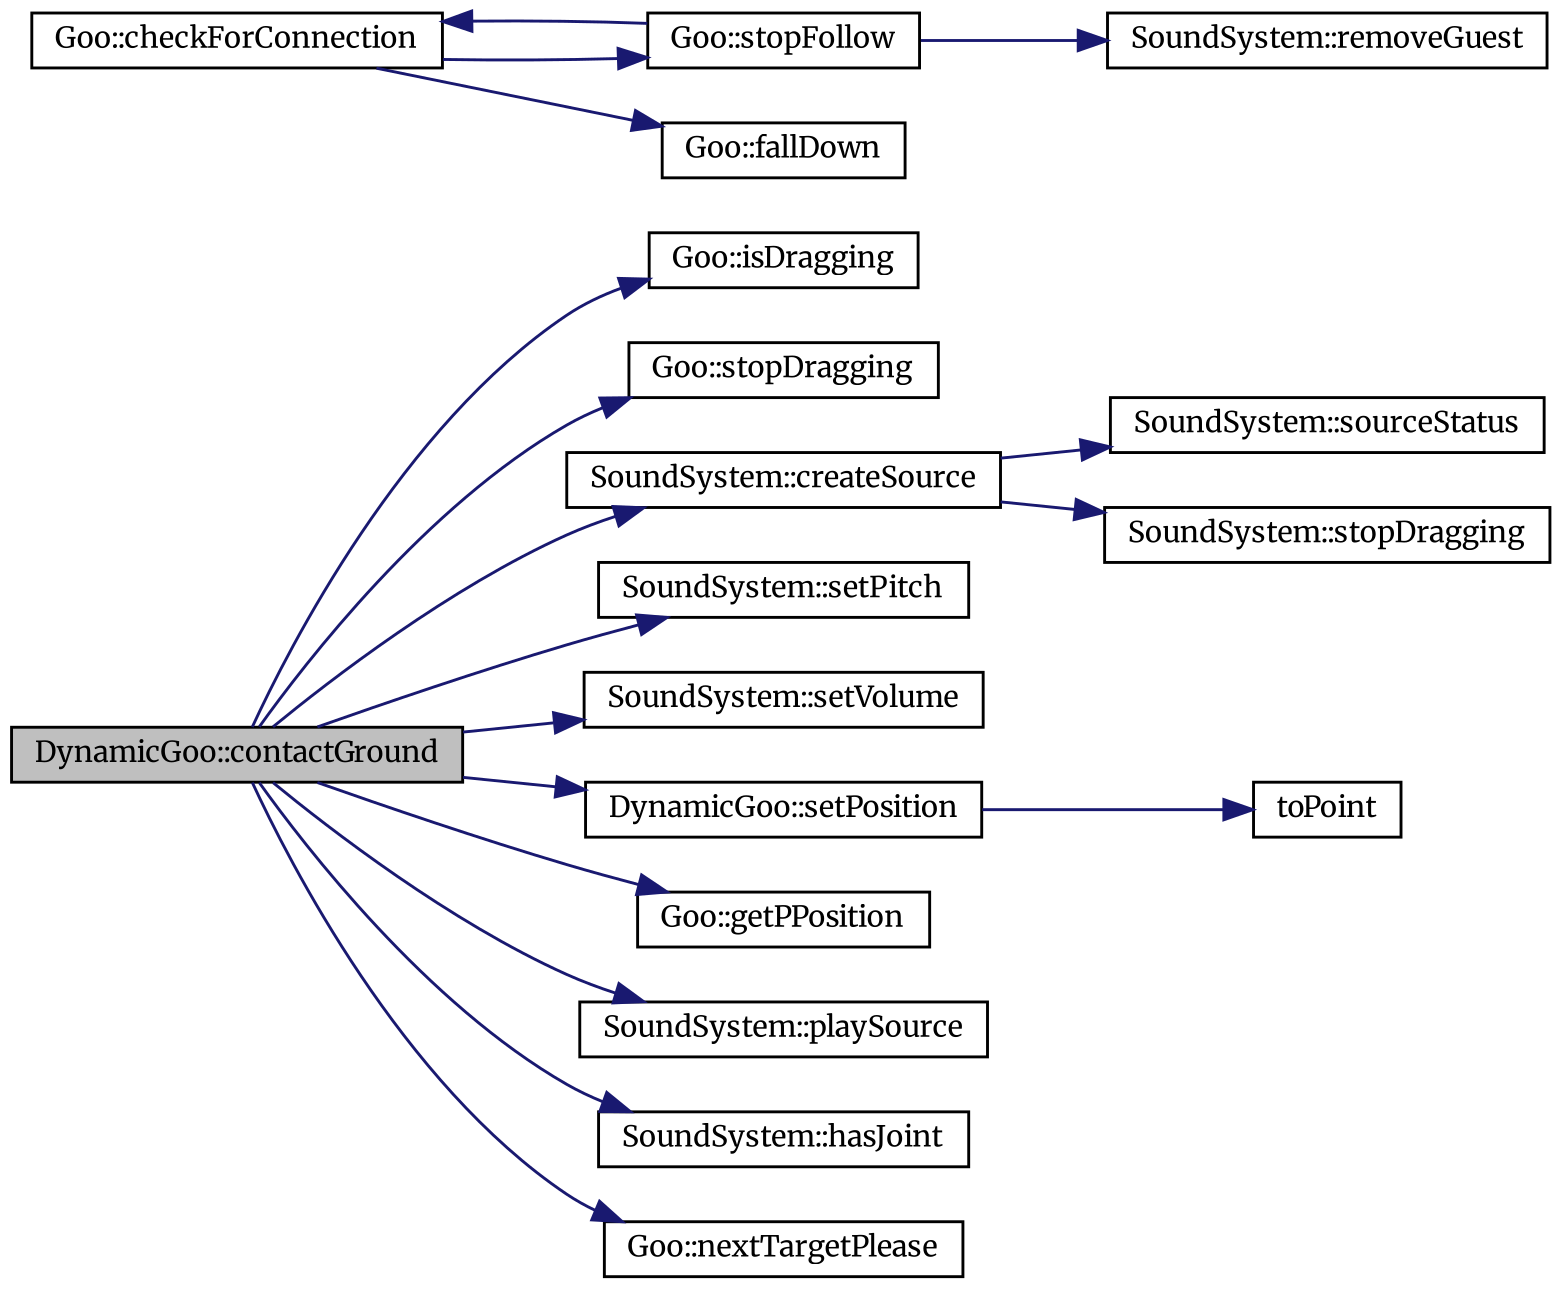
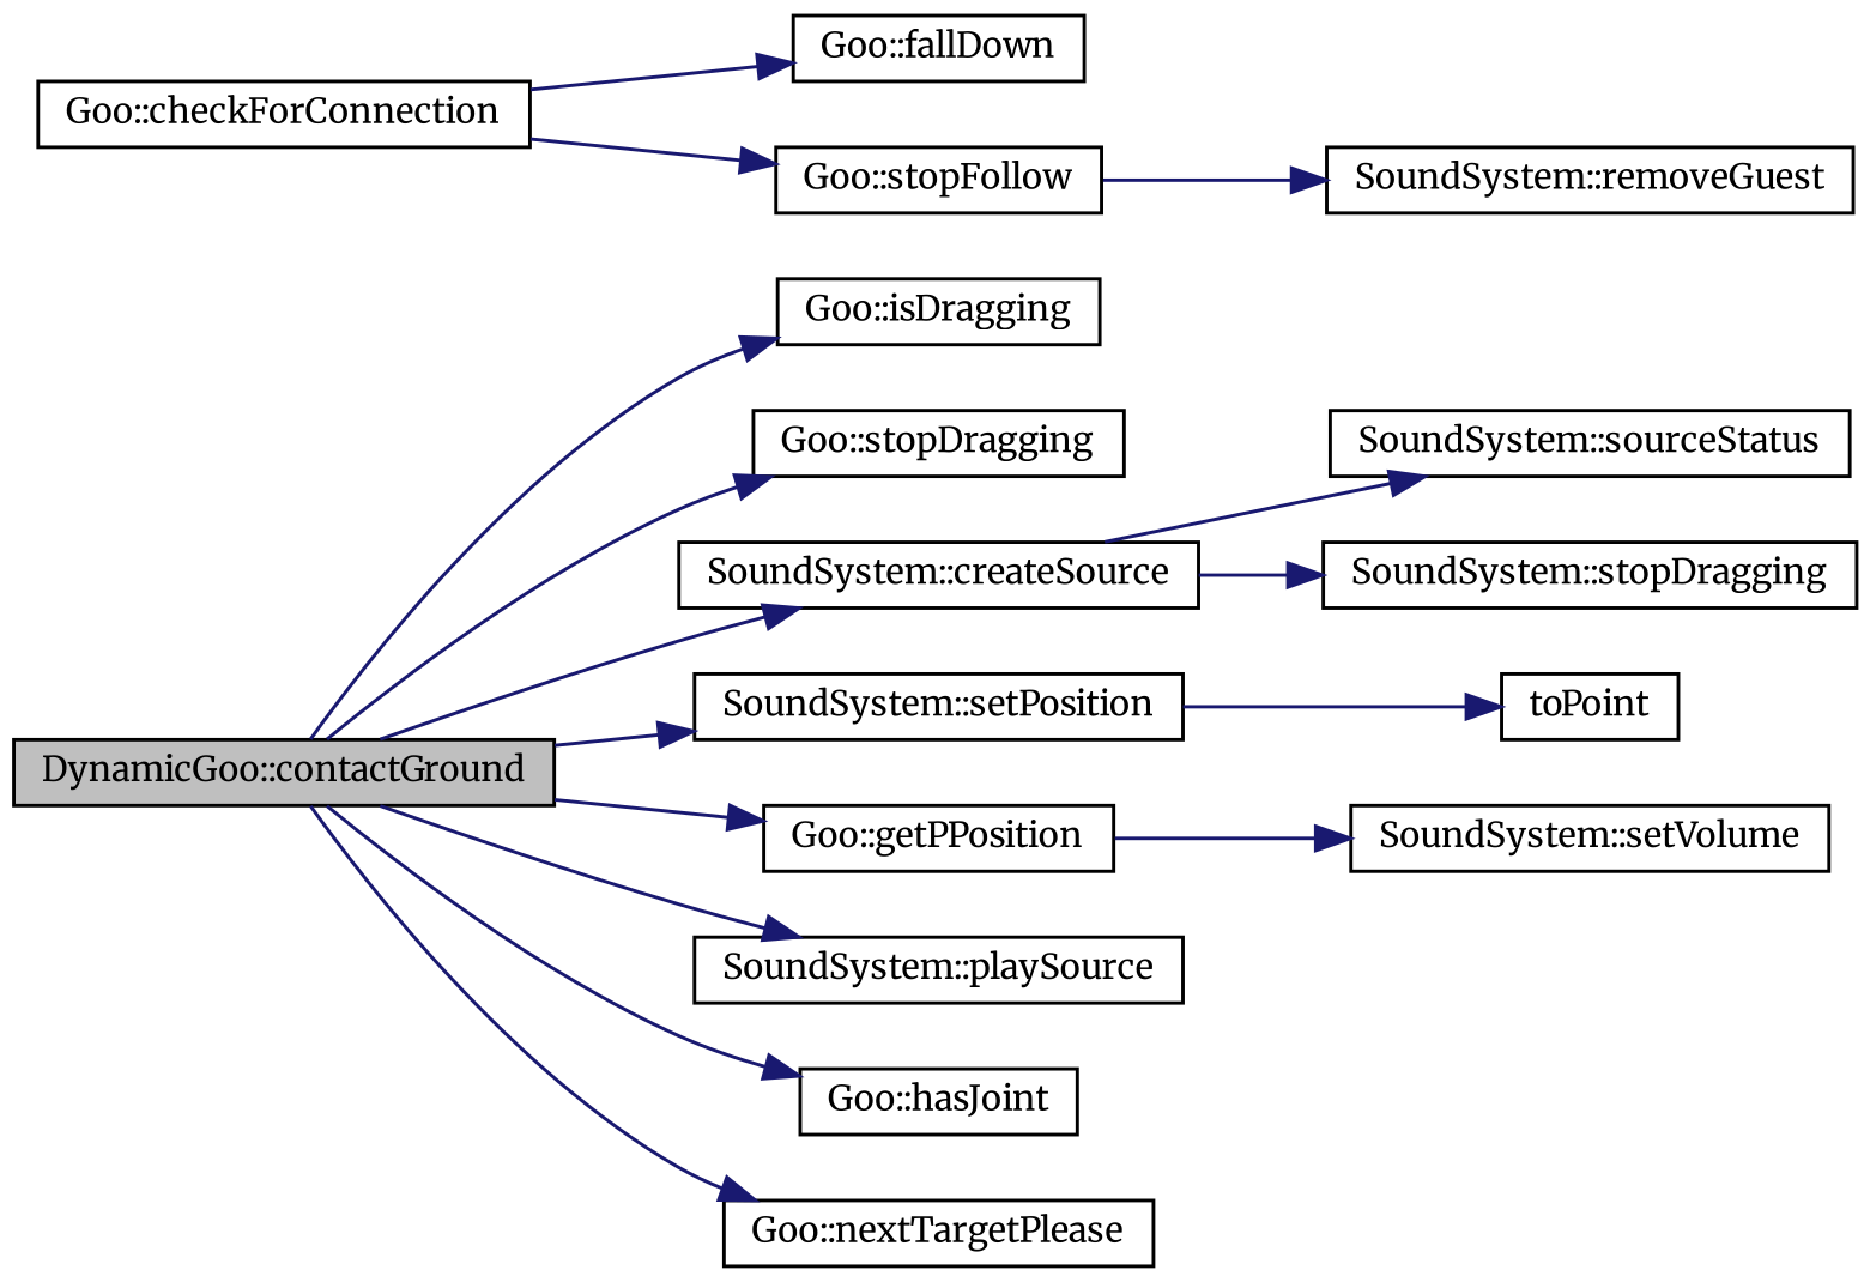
  digraph {
    fontname=Merriweather
    rankdir=LR
    node [color=black fillcolor=white fontname=Merriweather fontsize=10 shape=record style=filled]
    edge [color=midnightblue fontname=Merriweather fontsize=10 labelfontname=Helvetica labelfontsize=10 style=solid]
    n1 [fillcolor=grey75 fontcolor=black height=0.2 label="DynamicGoo::contactGround" width=0.4]
    n2 [height=0.2 label="Goo::isDragging" width=0.4]
    n3 [height=0.2 label="Goo::stopDragging" width=0.4]
    n4 [height=0.2 label="SoundSystem::createSource" width=0.4]
-   n5 [height=0.2 label="SoundSystem::setPitch" width=0.4]
    n6 [height=0.2 label="SoundSystem::setVolume" width=0.4]
-   n7 [height=0.2 label="DynamicGoo::setPosition" width=0.4]
+   n7 [height=0.2 label="SoundSystem::setPosition" width=0.4]
    n8 [height=0.2 label="Goo::getPPosition" width=0.4]
    n9 [height=0.2 label="SoundSystem::playSource" width=0.4]
-   n10 [height=0.2 label="SoundSystem::hasJoint" width=0.4]
+   n10 [height=0.2 label="Goo::hasJoint" width=0.4]
    n11 [height=0.2 label="Goo::nextTargetPlease" width=0.4]
    n12 [height=0.2 label="Goo::fallDown" width=0.4]
    n13 [height=0.2 label="SoundSystem::sourceStatus" width=0.4]
    n14 [height=0.2 label="SoundSystem::stopDragging" width=0.4]
    n15 [height=0.2 label=toPoint width=0.4]
    n16 [height=0.2 label="Goo::stopFollow" width=0.4]
    n17 [height=0.2 label="Goo::checkForConnection" width=0.4]
    n18 [height=0.2 label="SoundSystem::removeGuest" width=0.4]
    n1 -> n2
    n1 -> n3
    n1 -> n4
-   n1 -> n5
-   n1 -> n6
+   n8 -> n6
    n1 -> n7
    n1 -> n8
    n1 -> n9
    n1 -> n10
    n1 -> n11
    n4 -> n13
    n4 -> n14
    n7 -> n15
-   n16 -> n17
    n16 -> n18
    n17 -> n12
    n17 -> n16
  }
